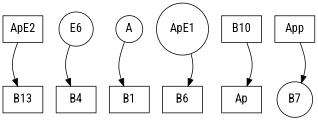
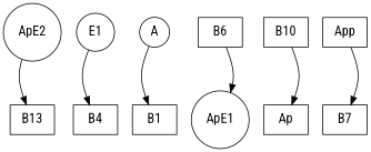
  strict digraph {
    fontname="Roboto Condensed"
    remincross=true
    splines=curved
    node [fontname="Roboto Condensed" fontsize=16 shape=box]
    edge [fontname="Roboto Condensed"]
    n1 [label=B13]
-   ApE2
+   ApE2 [shape=circle]
    B4
-   E1 [shape=circle label=E6]
+   E1 [shape=circle]
    B1
    A [shape=circle]
    B6
    ApE1 [shape=circle]
    B10
    Ap
-   B7 [shape=circle]
+   B7
    App
    ApE2 -> n1
    E1 -> B4
    A -> B1
-   ApE1 -> B6
+   B6 -> ApE1
    B10 -> Ap
    App -> B7
  }
